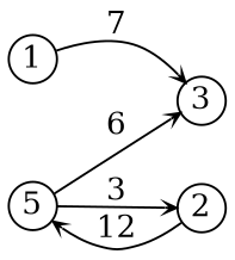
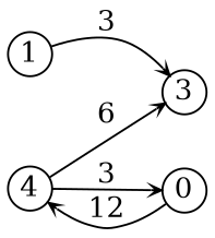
  digraph {
    rankdir=LR
    shape=dot
    splines=true
    node [fixedsize=true shape=circle]
    edge [arrowhead=vee arrowsize=0.5 weight=0]
    n1 [label=1 width=0.3]
    n2 [label=3 width=0.3]
-   n3 [label=2 width=0.3]
-   n4 [label=5 width=0.3]
-   n1 -> n2 [label=7]
+   n3 [label=0 width=0.3]
+   n4 [label=4 width=0.3]
+   n1 -> n2 [label=3]
    n3 -> n4 [label=12]
    n4 -> n2 [label=6]
    n4 -> n3 [label=3]
  }
